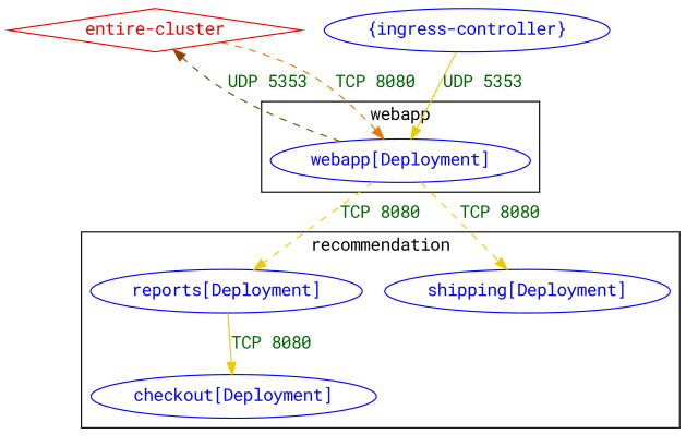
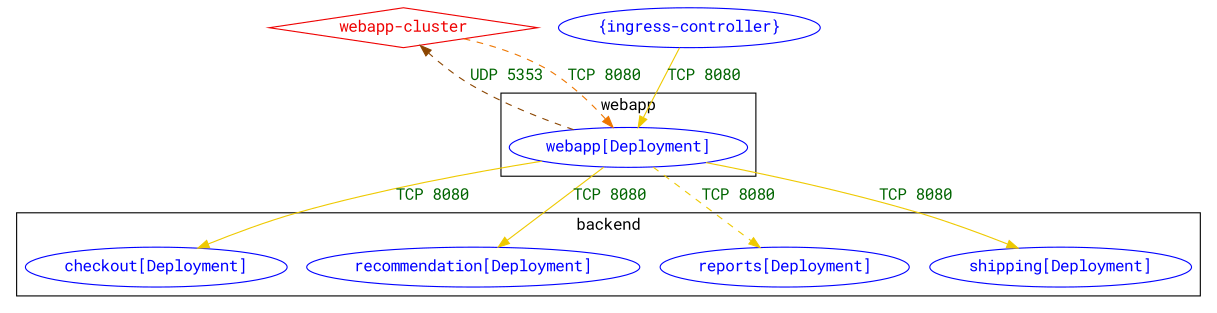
  digraph {
    fontname="Roboto Mono"
    node [color=blue fontcolor=blue fontname="Roboto Mono"]
    edge [color=gold2 fontcolor=darkgreen fontname="Roboto Mono" weight=1]
    n1 [label="checkout[Deployment]"]
+   n2 [label="recommendation[Deployment]"]
    n3 [label="reports[Deployment]"]
    n4 [label="shipping[Deployment]"]
    n5 [label="webapp[Deployment]"]
-   n6 [color=red2 fontcolor=red2 label="entire-cluster" shape=diamond]
+   n6 [color=red2 fontcolor=red2 label="webapp-cluster" shape=diamond]
    n7 [label="{ingress-controller}"]
    subgraph cluster_1 {
      color=black
      fontcolor=black
-     label=recommendation
+     label=backend
      n1
+     n2
      n3
      n4
    }
    subgraph cluster_2 {
      color=black
      fontcolor=black
      label=webapp
      n5
    }
-   n3 -> n1 [label="TCP 8080"]
+   n5 -> n1 [label="TCP 8080"]
+   n5 -> n2 [label="TCP 8080"]
    n5 -> n3 [label="TCP 8080" style=dashed]
-   n5 -> n4 [label="TCP 8080" style=dashed]
+   n5 -> n4 [label="TCP 8080"]
    n5 -> n6 [color=darkorange4 label="UDP 5353" style=dashed weight=0.5]
    n6 -> n5 [color=darkorange2 label="TCP 8080" style=dashed]
-   n7 -> n5 [label="UDP 5353"]
+   n7 -> n5 [label="TCP 8080"]
  }
